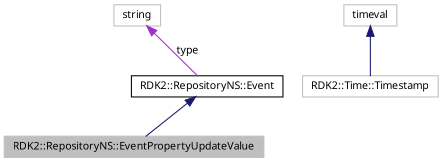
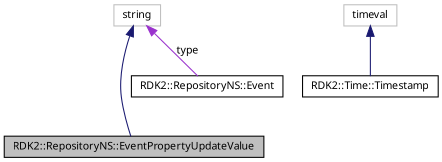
  digraph {
    node [color=black fillcolor=white fontname="FreeSans.ttf" fontsize=10 shape=record style=filled]
    edge [color=midnightblue dir=back fontname="FreeSans.ttf" fontsize=10 labelfontname="FreeSans.ttf" labelfontsize=10 style=solid]
-   n1 [color=grey75 fillcolor=grey75 fontcolor=black height=0.2 label="RDK2::RepositoryNS::EventPropertyUpdateValue" width=0.4]
+   n1 [fillcolor=grey75 fontcolor=black height=0.2 label="RDK2::RepositoryNS::EventPropertyUpdateValue" width=0.4]
    n2 [height=0.2 label="RDK2::RepositoryNS::Event" width=0.4]
    n3 [color=grey75 height=0.2 label=string width=0.4]
-   n4 [color=grey75 height=0.2 label="RDK2::Time::Timestamp" width=0.4]
+   n4 [height=0.2 label="RDK2::Time::Timestamp" width=0.4]
    n5 [color=grey75 height=0.2 label=timeval width=0.4]
-   n2 -> n1
+   n3 -> n1
    n3 -> n2 [color=darkorchid3 label=type]
    n5 -> n4
  }
